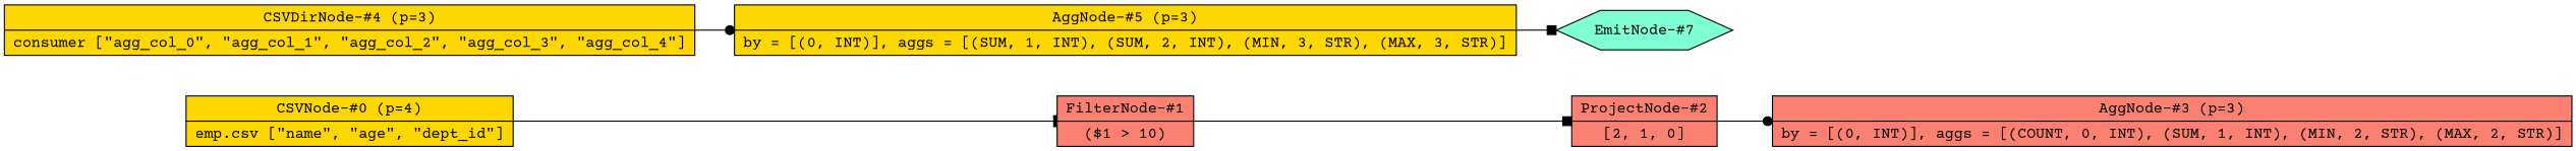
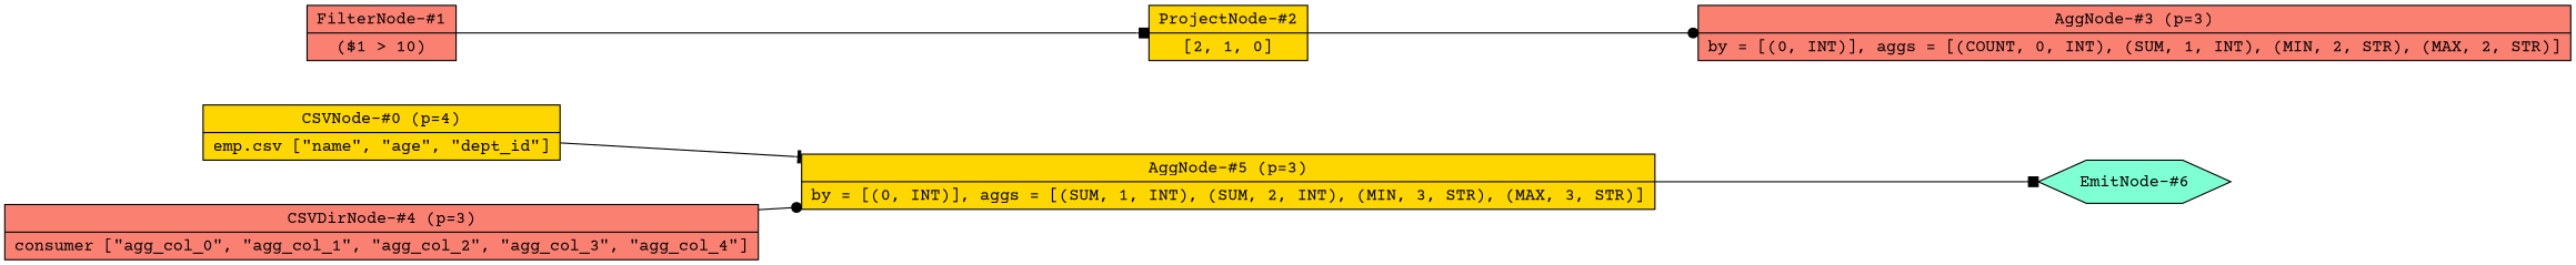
  digraph {
    fontname="Courier Prime"
    nodesep=0.5
    rankdir=LR
    splines=polyline
    node [fillcolor=gold fontname="Courier Prime" shape=record style=filled]
    edge [arrowhead=box fontname="Courier Prime"]
    n1 [label="CSVNode-#0 (p=4)|emp.csv [\"name\", \"age\", \"dept_id\"]"]
    n2 [fillcolor=salmon label="FilterNode-#1|($1 &gt; 10)"]
-   n3 [fillcolor=salmon label="ProjectNode-#2|[2, 1, 0]"]
+   n3 [label="ProjectNode-#2|[2, 1, 0]"]
    n4 [fillcolor=salmon label="AggNode-#3 (p=3)|by = [(0, INT)], aggs = [(COUNT, 0, INT), (SUM, 1, INT), (MIN, 2, STR), (MAX, 2, STR)]"]
-   n5 [label="CSVDirNode-#4 (p=3)|consumer [\"agg_col_0\", \"agg_col_1\", \"agg_col_2\", \"agg_col_3\", \"agg_col_4\"]"]
+   n5 [fillcolor=salmon label="CSVDirNode-#4 (p=3)|consumer [\"agg_col_0\", \"agg_col_1\", \"agg_col_2\", \"agg_col_3\", \"agg_col_4\"]"]
    n6 [label="AggNode-#5 (p=3)|by = [(0, INT)], aggs = [(SUM, 1, INT), (SUM, 2, INT), (MIN, 3, STR), (MAX, 3, STR)]"]
-   n7 [fillcolor=aquamarine label="EmitNode-#7" shape=hexagon]
-   n1 -> n2 [arrowhead=tee]
+   n7 [fillcolor=aquamarine label="EmitNode-#6" shape=hexagon]
+   n1 -> n6 [arrowhead=tee]
    n2 -> n3
    n3 -> n4 [arrowhead=dot]
    n5 -> n6 [arrowhead=dot]
    n6 -> n7
  }
